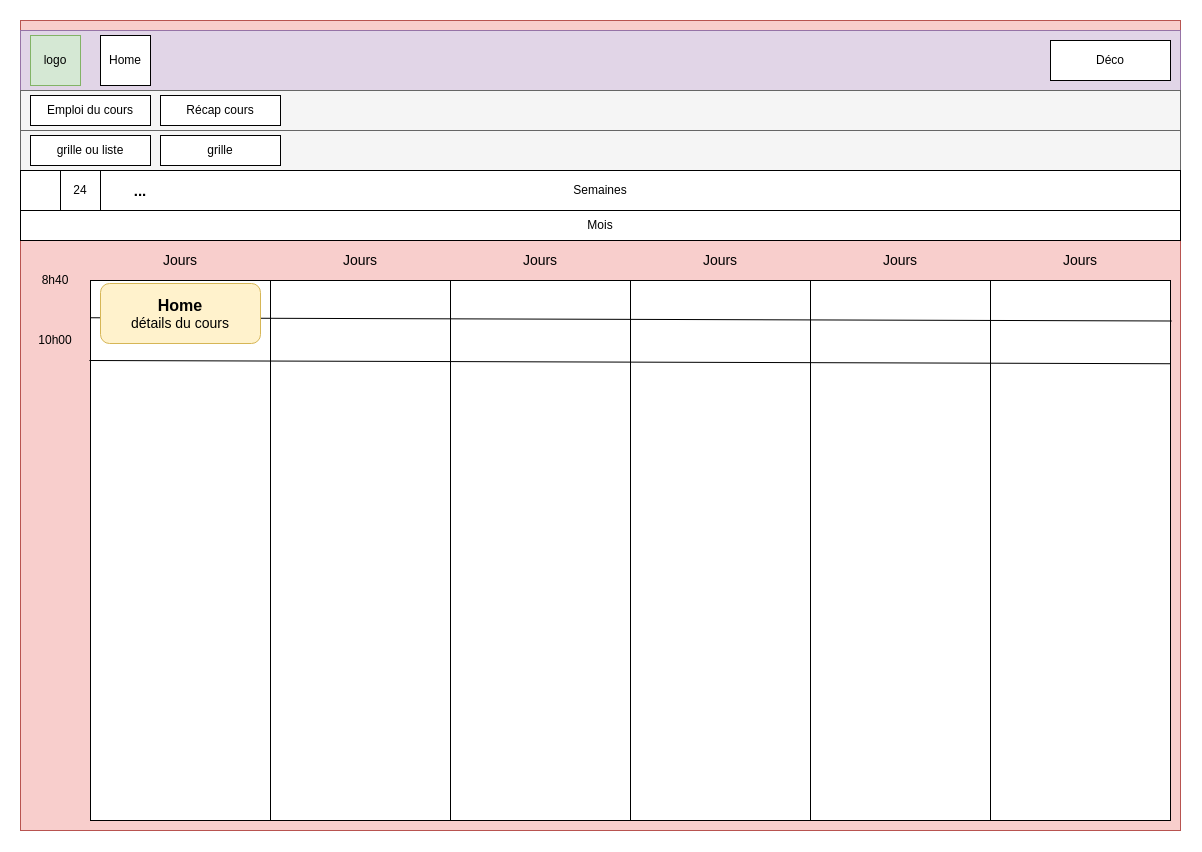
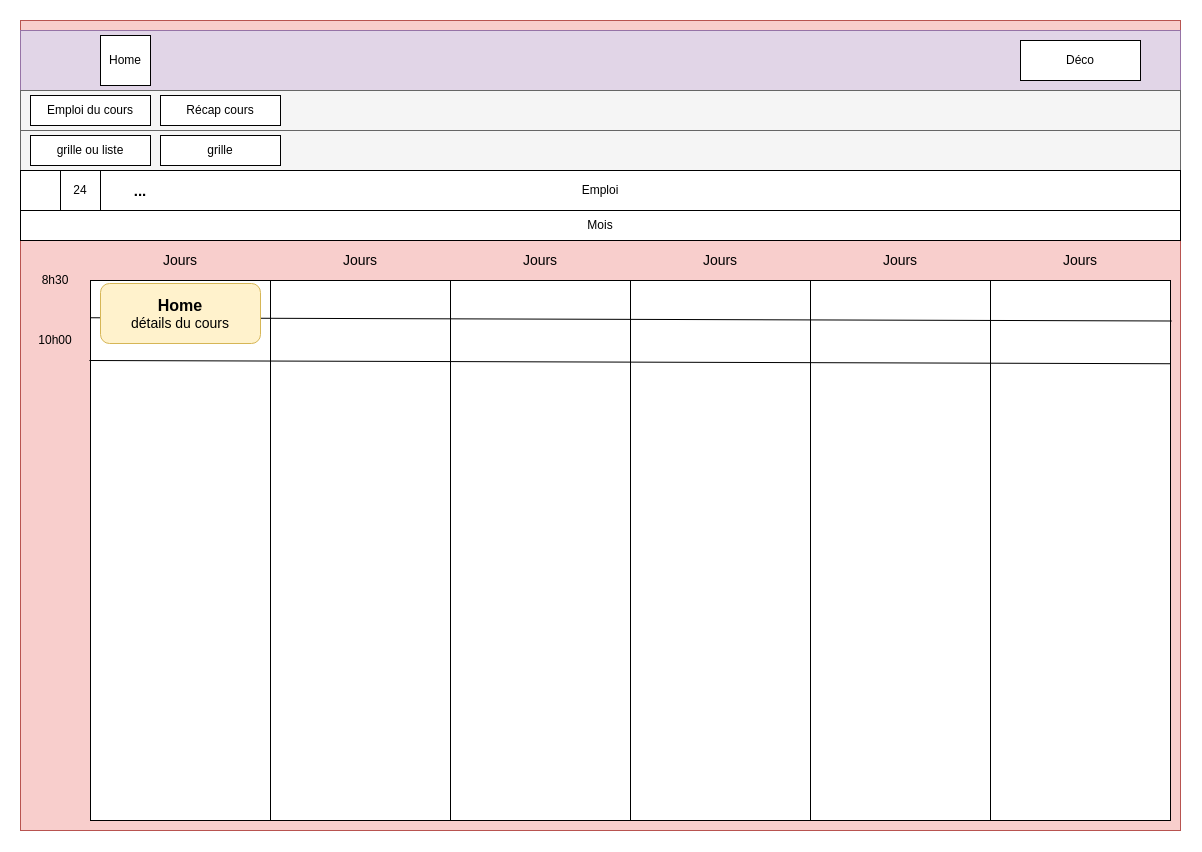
  <mxCell id="0" />
  <mxCell id="1" parent="0" />
  <mxCell id="2" value="" style="rounded=0;whiteSpace=wrap;html=1;fillColor=#f8cecc;strokeColor=#b85450;" vertex="1" parent="1"><mxGeometry y="20" width="1160" height="810" as="geometry" x="20" /></mxCell>
  <mxCell id="3" value="" style="rounded=0;whiteSpace=wrap;html=1;fillColor=#e1d5e7;strokeColor=#9673a6;" vertex="1" parent="1"><mxGeometry y="30" width="1160" height="60" as="geometry" x="20" /></mxCell>
- <mxCell id="4" value="logo" style="whiteSpace=wrap;html=1;aspect=fixed;fillColor=#d5e8d4;strokeColor=#82b366;" vertex="1" parent="1"><mxGeometry x="30" y="35" width="50" height="50" as="geometry" /></mxCell>
- <mxCell id="5" value="Déco" style="rounded=0;whiteSpace=wrap;html=1;" vertex="1" parent="1"><mxGeometry x="1050" y="40" width="120" height="40" as="geometry" /></mxCell>
+ <mxCell id="5" value="Déco" style="rounded=0;whiteSpace=wrap;html=1;" vertex="1" parent="1"><mxGeometry x="1020" y="40" width="120" height="40" as="geometry" /></mxCell>
  <mxCell id="6" value="Home" style="whiteSpace=wrap;html=1;aspect=fixed;" vertex="1" parent="1"><mxGeometry x="100" y="35" width="50" height="50" as="geometry" /></mxCell>
  <mxCell id="7" value="" style="rounded=0;whiteSpace=wrap;html=1;fillColor=#f5f5f5;strokeColor=#666666;fontColor=#333333;" vertex="1" parent="1"><mxGeometry y="90" width="1160" height="40" as="geometry" x="20" /></mxCell>
  <mxCell id="8" value="Emploi du cours" style="rounded=0;whiteSpace=wrap;html=1;" vertex="1" parent="1"><mxGeometry x="30" y="95" width="120" height="30" as="geometry" /></mxCell>
  <mxCell id="9" value="Récap cours" style="rounded=0;whiteSpace=wrap;html=1;" vertex="1" parent="1"><mxGeometry x="160" y="95" width="120" height="30" as="geometry" /></mxCell>
  <mxCell id="10" value="" style="rounded=0;whiteSpace=wrap;html=1;fillColor=#f5f5f5;strokeColor=#666666;fontColor=#333333;" vertex="1" parent="1"><mxGeometry y="130" width="1160" height="40" as="geometry" x="20" /></mxCell>
  <mxCell id="11" value="grille ou liste" style="rounded=0;whiteSpace=wrap;html=1;" vertex="1" parent="1"><mxGeometry x="30" y="135" width="120" height="30" as="geometry" /></mxCell>
  <mxCell id="12" value="grille" style="rounded=0;whiteSpace=wrap;html=1;" vertex="1" parent="1"><mxGeometry x="160" y="135" width="120" height="30" as="geometry" /></mxCell>
- <mxCell id="13" value="Semaines" style="rounded=0;whiteSpace=wrap;html=1;" vertex="1" parent="1"><mxGeometry y="170" width="1160" height="40" as="geometry" x="20" /></mxCell>
+ <mxCell id="13" value="Emploi" style="rounded=0;whiteSpace=wrap;html=1;" vertex="1" parent="1"><mxGeometry y="170" width="1160" height="40" as="geometry" x="20" /></mxCell>
  <mxCell id="14" value="24" style="whiteSpace=wrap;html=1;aspect=fixed;" vertex="1" parent="1"><mxGeometry x="60" y="170" width="40" height="40" as="geometry" /></mxCell>
  <mxCell id="15" value="&lt;font style=&quot;font-size: 15px&quot;&gt;&lt;b&gt;...&lt;/b&gt;&lt;/font&gt;" style="text;html=1;strokeColor=none;fillColor=none;align=center;verticalAlign=middle;whiteSpace=wrap;rounded=0;" vertex="1" parent="1"><mxGeometry x="120" y="180" width="40" height="20" as="geometry" /></mxCell>
  <mxCell id="16" value="Mois" style="rounded=0;whiteSpace=wrap;html=1;" vertex="1" parent="1"><mxGeometry y="210" width="1160" height="30" as="geometry" x="20" /></mxCell>
  <mxCell id="17" value="" style="rounded=0;whiteSpace=wrap;html=1;" vertex="1" parent="1"><mxGeometry x="90" y="280" width="1080" height="540" as="geometry" /></mxCell>
  <mxCell id="18" value="&lt;font style=&quot;font-size: 14px&quot;&gt;Jours&lt;/font&gt;" style="text;html=1;strokeColor=none;fillColor=none;align=center;verticalAlign=middle;whiteSpace=wrap;rounded=0;" vertex="1" parent="1"><mxGeometry x="160" y="250" width="40" height="20" as="geometry" /></mxCell>
  <mxCell id="19" value="" style="rounded=0;whiteSpace=wrap;html=1;" vertex="1" parent="1"><mxGeometry x="90" y="280" width="180" height="540" as="geometry" /></mxCell>
  <mxCell id="20" value="" style="rounded=0;whiteSpace=wrap;html=1;" vertex="1" parent="1"><mxGeometry x="270" y="280" width="180" height="540" as="geometry" /></mxCell>
  <mxCell id="21" value="" style="rounded=0;whiteSpace=wrap;html=1;" vertex="1" parent="1"><mxGeometry x="450" y="280" width="180" height="540" as="geometry" /></mxCell>
  <mxCell id="22" value="" style="rounded=0;whiteSpace=wrap;html=1;" vertex="1" parent="1"><mxGeometry x="630" y="280" width="180" height="540" as="geometry" /></mxCell>
  <mxCell id="23" value="" style="rounded=0;whiteSpace=wrap;html=1;" vertex="1" parent="1"><mxGeometry x="810" y="280" width="180" height="540" as="geometry" /></mxCell>
  <mxCell id="24" value="" style="rounded=0;whiteSpace=wrap;html=1;" vertex="1" parent="1"><mxGeometry x="990" y="280" width="180" height="540" as="geometry" /></mxCell>
  <mxCell id="25" value="&lt;font style=&quot;font-size: 14px&quot;&gt;Jours&lt;/font&gt;" style="text;html=1;strokeColor=none;fillColor=none;align=center;verticalAlign=middle;whiteSpace=wrap;rounded=0;" vertex="1" parent="1"><mxGeometry x="340" y="250" width="40" height="20" as="geometry" /></mxCell>
  <mxCell id="26" value="&lt;font style=&quot;font-size: 14px&quot;&gt;Jours&lt;/font&gt;" style="text;html=1;strokeColor=none;fillColor=none;align=center;verticalAlign=middle;whiteSpace=wrap;rounded=0;" vertex="1" parent="1"><mxGeometry x="520" y="250" width="40" height="20" as="geometry" /></mxCell>
  <mxCell id="27" value="&lt;font style=&quot;font-size: 14px&quot;&gt;Jours&lt;/font&gt;" style="text;html=1;strokeColor=none;fillColor=none;align=center;verticalAlign=middle;whiteSpace=wrap;rounded=0;" vertex="1" parent="1"><mxGeometry x="700" y="250" width="40" height="20" as="geometry" /></mxCell>
  <mxCell id="28" value="&lt;font style=&quot;font-size: 14px&quot;&gt;Jours&lt;/font&gt;" style="text;html=1;strokeColor=none;fillColor=none;align=center;verticalAlign=middle;whiteSpace=wrap;rounded=0;" vertex="1" parent="1"><mxGeometry x="880" y="250" width="40" height="20" as="geometry" /></mxCell>
  <mxCell id="29" value="&lt;font style=&quot;font-size: 14px&quot;&gt;Jours&lt;/font&gt;" style="text;html=1;strokeColor=none;fillColor=none;align=center;verticalAlign=middle;whiteSpace=wrap;rounded=0;" vertex="1" parent="1"><mxGeometry x="1060" y="250" width="40" height="20" as="geometry" /></mxCell>
  <mxCell id="30" value="" style="endArrow=none;html=1;exitX=0.001;exitY=0.069;exitDx=0;exitDy=0;exitPerimeter=0;entryX=1.007;entryY=0.075;entryDx=0;entryDy=0;entryPerimeter=0;" edge="1" parent="1" source="19" target="24"><mxGeometry width="50" height="50" relative="1" as="geometry"><mxPoint x="110" y="319" as="sourcePoint" /><mxPoint x="1160" y="319" as="targetPoint" /></mxGeometry></mxCell>
  <mxCell id="31" value="" style="endArrow=none;html=1;exitX=0.001;exitY=0.069;exitDx=0;exitDy=0;exitPerimeter=0;entryX=1.007;entryY=0.075;entryDx=0;entryDy=0;entryPerimeter=0;" edge="1" parent="1"><mxGeometry width="50" height="50" relative="1" as="geometry"><mxPoint x="88.92" y="360" as="sourcePoint" /><mxPoint x="1170" y="363.24" as="targetPoint" /></mxGeometry></mxCell>
- <mxCell id="32" value="8h40" style="text;html=1;strokeColor=none;fillColor=none;align=center;verticalAlign=middle;whiteSpace=wrap;rounded=0;" vertex="1" parent="1"><mxGeometry x="35" y="270" width="40" height="20" as="geometry" /></mxCell>
+ <mxCell id="32" value="8h30" style="text;html=1;strokeColor=none;fillColor=none;align=center;verticalAlign=middle;whiteSpace=wrap;rounded=0;" vertex="1" parent="1"><mxGeometry x="35" y="270" width="40" height="20" as="geometry" /></mxCell>
  <mxCell id="33" value="10h00" style="text;html=1;strokeColor=none;fillColor=none;align=center;verticalAlign=middle;whiteSpace=wrap;rounded=0;" vertex="1" parent="1"><mxGeometry x="35" y="330" width="40" height="20" as="geometry" /></mxCell>
  <mxCell id="34" value="&lt;font&gt;&lt;b style=&quot;font-size: 16px&quot;&gt;Home&lt;/b&gt;&lt;br&gt;&lt;font style=&quot;font-size: 14px&quot;&gt;détails du cours&lt;/font&gt;&lt;br&gt;&lt;/font&gt;" style="rounded=1;whiteSpace=wrap;html=1;fillColor=#fff2cc;strokeColor=#d6b656;" vertex="1" parent="1"><mxGeometry x="100" y="283" width="160" height="60" as="geometry" /></mxCell>
